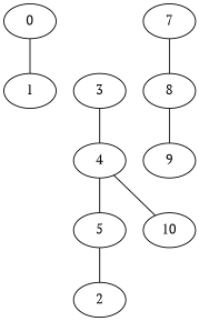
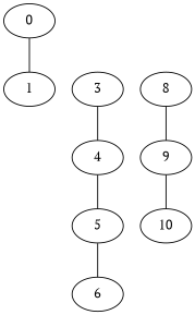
  graph {
    fontname="PT Serif"
    node [fontname="PT Serif"]
    edge [fontname="PT Serif"]
    0
    1
    3
    4
    5
-   6 [label=2]
-   7
+   6
    8
    9
    10
    0 -- 1
    3 -- 4
    4 -- 5
    5 -- 6
-   7 -- 8
    8 -- 9
-   4 -- 10
+   9 -- 10
  }
